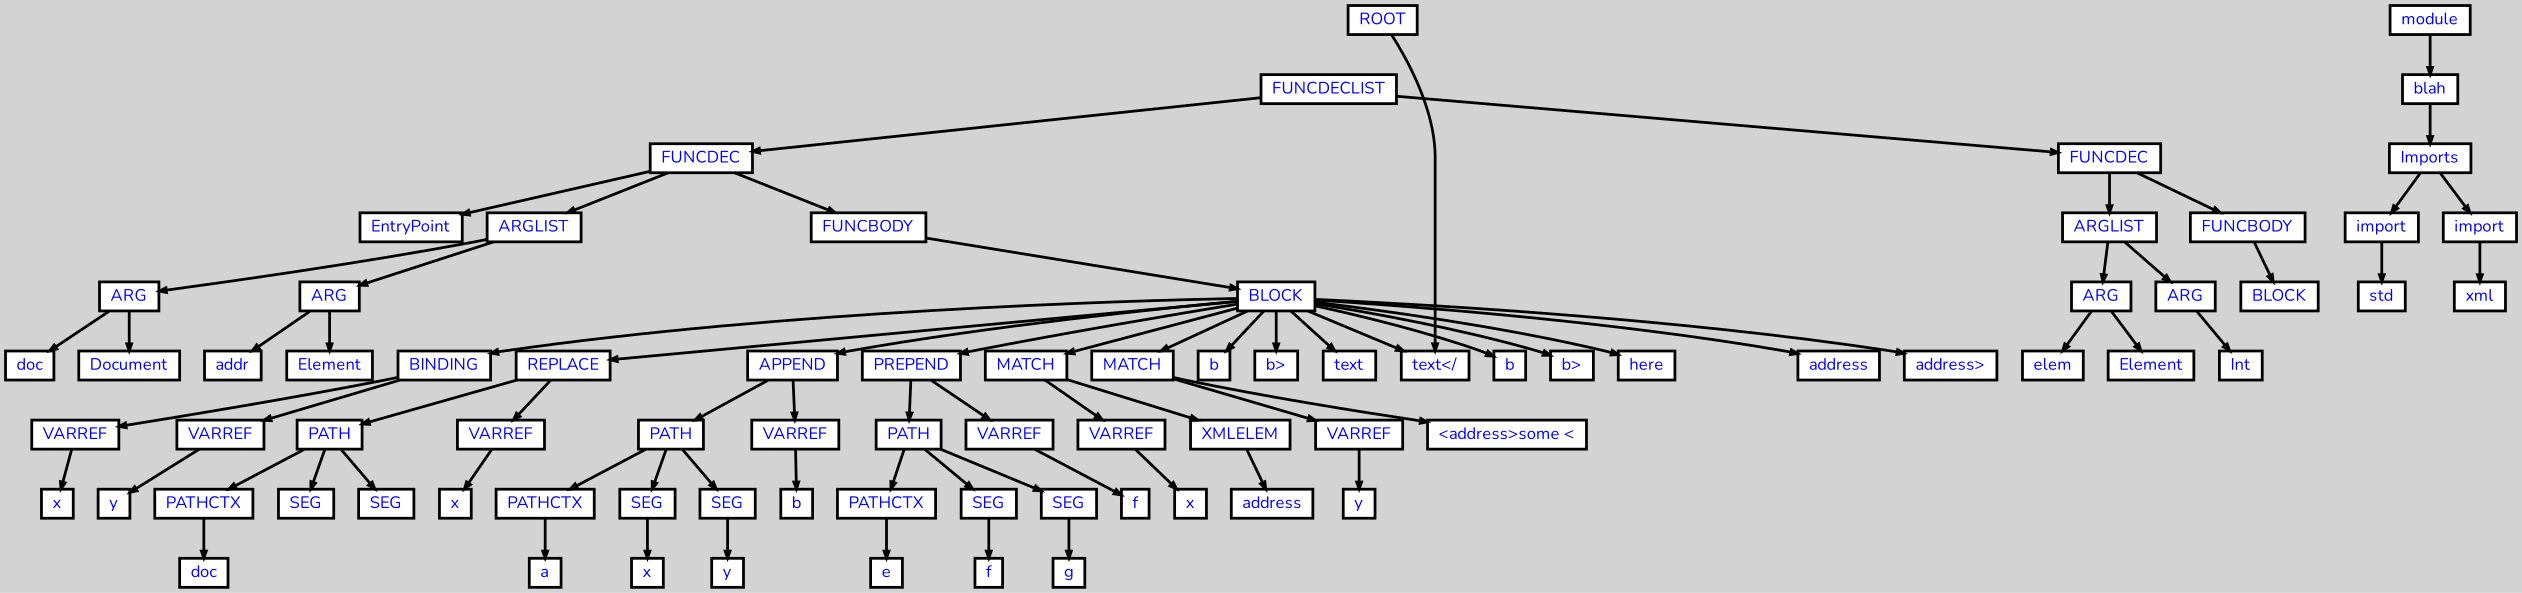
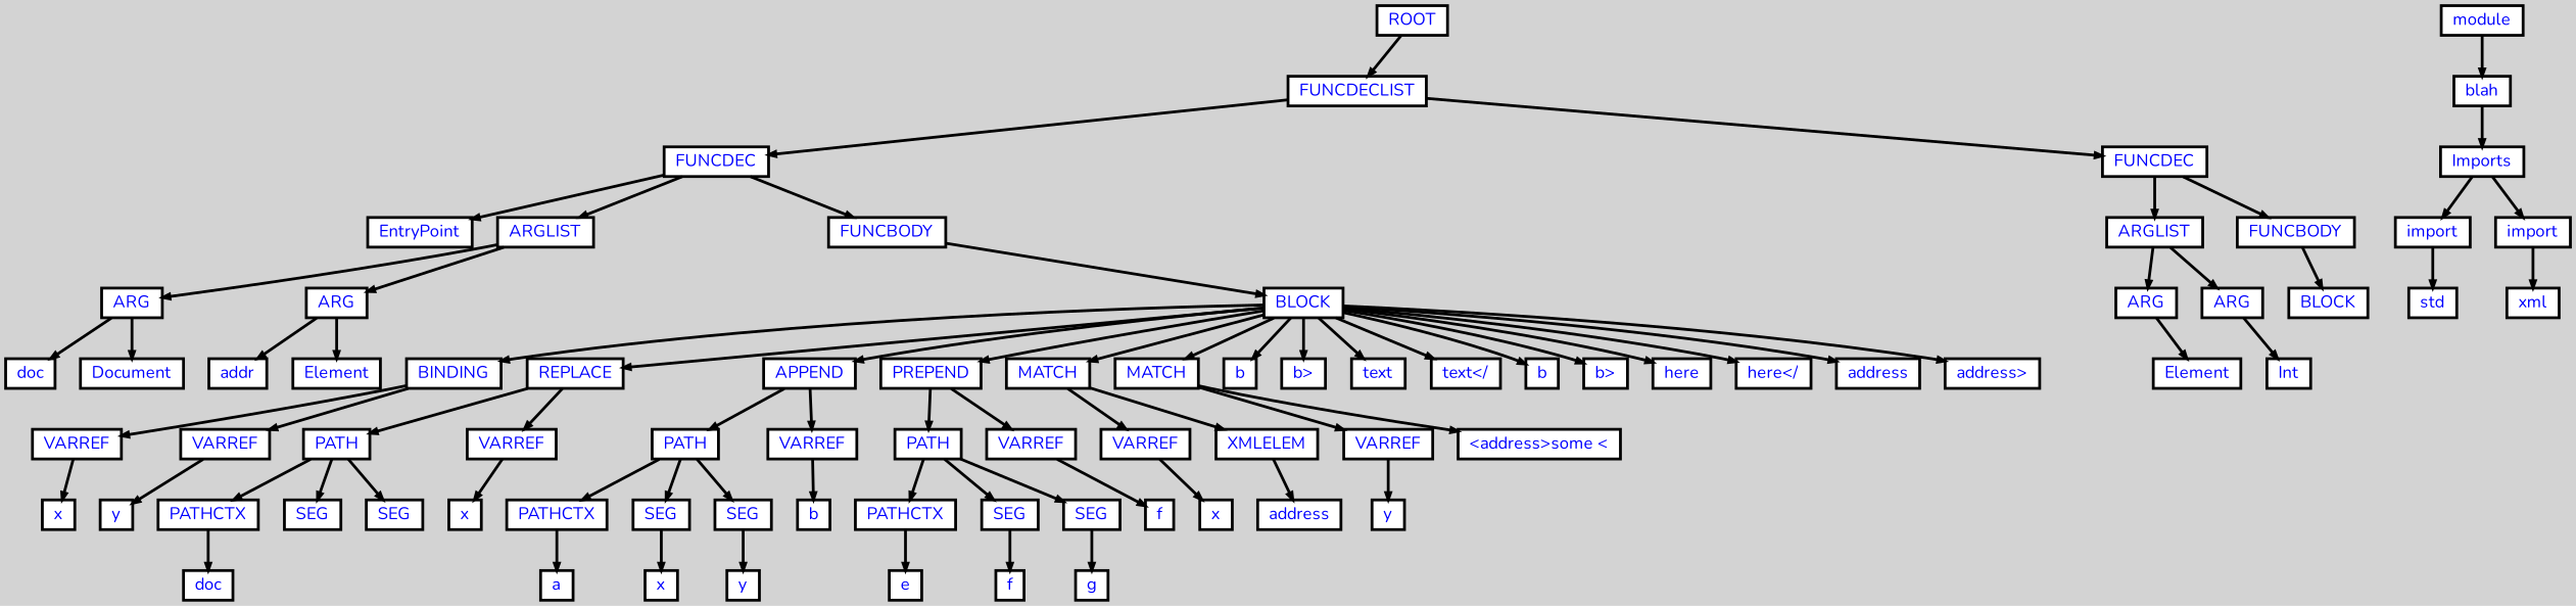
  digraph {
    bgcolor=lightgrey
    fontname=Nunito
    ordering=out
    ranksep=.4
    node [color=black fillcolor=white fixedsize=false fontcolor=blue fontname=Nunito fontsize=12 shape=box style="filled, solid, bold"]
    edge [arrowsize=.5 color=black fontname=Nunito style=bold]
    n1 [height=.25 label=ROOT width=.25]
    n2 [height=.25 label=FUNCDECLIST width=.25]
    n3 [height=.25 label=module width=.25]
    n4 [height=.25 label=blah width=.25]
    n5 [height=.25 label=Imports width=.25]
    n6 [height=.25 label=import width=.25]
    n7 [height=.25 label=import width=.25]
    n8 [height=.25 label=FUNCDEC width=.25]
    n9 [height=.25 label=FUNCDEC width=.25]
    n10 [height=.25 label=std width=.25]
    n11 [height=.25 label=xml width=.25]
    n12 [height=.25 label=EntryPoint width=.25]
    n13 [height=.25 label=ARGLIST width=.25]
    n14 [height=.25 label=FUNCBODY width=.25]
    n15 [height=.25 label=ARGLIST width=.25]
    n16 [height=.25 label=FUNCBODY width=.25]
    n17 [height=.25 label=ARG width=.25]
    n18 [height=.25 label=ARG width=.25]
    n19 [height=.25 label=BLOCK width=.25]
    n20 [height=.25 label=doc width=.25]
    n21 [height=.25 label=Document width=.25]
    n22 [height=.25 label=addr width=.25]
    n23 [height=.25 label=Element width=.25]
    n24 [height=.25 label=BINDING width=.25]
    n25 [height=.25 label=REPLACE width=.25]
    n26 [height=.25 label=APPEND width=.25]
    n27 [height=.25 label=PREPEND width=.25]
    n28 [height=.25 label=MATCH width=.25]
    n29 [height=.25 label=MATCH width=.25]
    n30 [height=.25 label=b width=.25]
    n31 [height=.25 label="b>" width=.25]
    n32 [height=.25 label=text width=.25]
    n33 [height=.25 label="text</" width=.25]
    n34 [height=.25 label=b width=.25]
    n35 [height=.25 label="b>" width=.25]
    n36 [height=.25 label=here width=.25]
+   n37 [height=.25 label="here</" width=.25]
    n38 [height=.25 label=address width=.25]
    n39 [height=.25 label="address>" width=.25]
    n40 [height=.25 label=VARREF width=.25]
    n41 [height=.25 label=VARREF width=.25]
    n42 [height=.25 label=PATH width=.25]
    n43 [height=.25 label=VARREF width=.25]
    n44 [height=.25 label=PATH width=.25]
    n45 [height=.25 label=VARREF width=.25]
    n46 [height=.25 label=PATH width=.25]
    n47 [height=.25 label=VARREF width=.25]
    n48 [height=.25 label=VARREF width=.25]
    n49 [height=.25 label=XMLELEM width=.25]
    n50 [height=.25 label=VARREF width=.25]
    n51 [height=.25 label="<address>some <" width=.25]
    n52 [height=.25 label=x width=.25]
    n53 [height=.25 label=y width=.25]
    n54 [height=.25 label=PATHCTX width=.25]
    n55 [height=.25 label=SEG width=.25]
    n56 [height=.25 label=SEG width=.25]
    n57 [height=.25 label=x width=.25]
    n58 [height=.25 label=doc width=.25]
    n59 [height=.25 label=PATHCTX width=.25]
    n60 [height=.25 label=SEG width=.25]
    n61 [height=.25 label=SEG width=.25]
    n62 [height=.25 label=b width=.25]
    n63 [height=.25 label=a width=.25]
    n64 [height=.25 label=x width=.25]
    n65 [height=.25 label=y width=.25]
    n66 [height=.25 label=PATHCTX width=.25]
    n67 [height=.25 label=SEG width=.25]
    n68 [height=.25 label=SEG width=.25]
    n69 [height=.25 label=f width=.25]
    n70 [height=.25 label=e width=.25]
    n71 [height=.25 label=f width=.25]
    n72 [height=.25 label=g width=.25]
    n73 [height=.25 label=x width=.25]
    n74 [height=.25 label=address width=.25]
    n75 [height=.25 label=y width=.25]
    n76 [height=.25 label=ARG width=.25]
    n77 [height=.25 label=ARG width=.25]
    n78 [height=.25 label=BLOCK width=.25]
-   n79 [height=.25 label=elem width=.25]
    n80 [height=.25 label=Element width=.25]
    n81 [height=.25 label=Int width=.25]
-   n1 -> n33
+   n1 -> n2
    n2 -> n8
    n2 -> n9
    n3 -> n4
    n4 -> n5
    n5 -> n6
    n5 -> n7
    n6 -> n10
    n7 -> n11
    n8 -> n12
    n8 -> n13
    n8 -> n14
    n9 -> n15
    n9 -> n16
    n13 -> n17
    n13 -> n18
    n14 -> n19
    n15 -> n76
    n15 -> n77
    n16 -> n78
    n17 -> n20
    n17 -> n21
    n18 -> n22
    n18 -> n23
    n19 -> n24
    n19 -> n25
    n19 -> n26
    n19 -> n27
    n19 -> n28
    n19 -> n29
    n19 -> n30
    n19 -> n31
    n19 -> n32
    n19 -> n33
    n19 -> n34
    n19 -> n35
    n19 -> n36
+   n19 -> n37
    n19 -> n38
    n19 -> n39
    n24 -> n40
    n24 -> n41
    n25 -> n42
    n25 -> n43
    n26 -> n44
    n26 -> n45
    n27 -> n46
    n27 -> n47
    n28 -> n48
    n28 -> n49
    n29 -> n50
    n29 -> n51
    n40 -> n52
    n41 -> n53
    n42 -> n54
    n42 -> n55
    n42 -> n56
    n43 -> n57
    n44 -> n59
    n44 -> n60
    n44 -> n61
    n45 -> n62
    n46 -> n66
    n46 -> n67
    n46 -> n68
    n47 -> n69
    n48 -> n73
    n49 -> n74
    n50 -> n75
    n54 -> n58
    n59 -> n63
    n60 -> n64
    n61 -> n65
    n66 -> n70
    n67 -> n71
    n68 -> n72
-   n76 -> n79
    n76 -> n80
    n77 -> n81
  }
